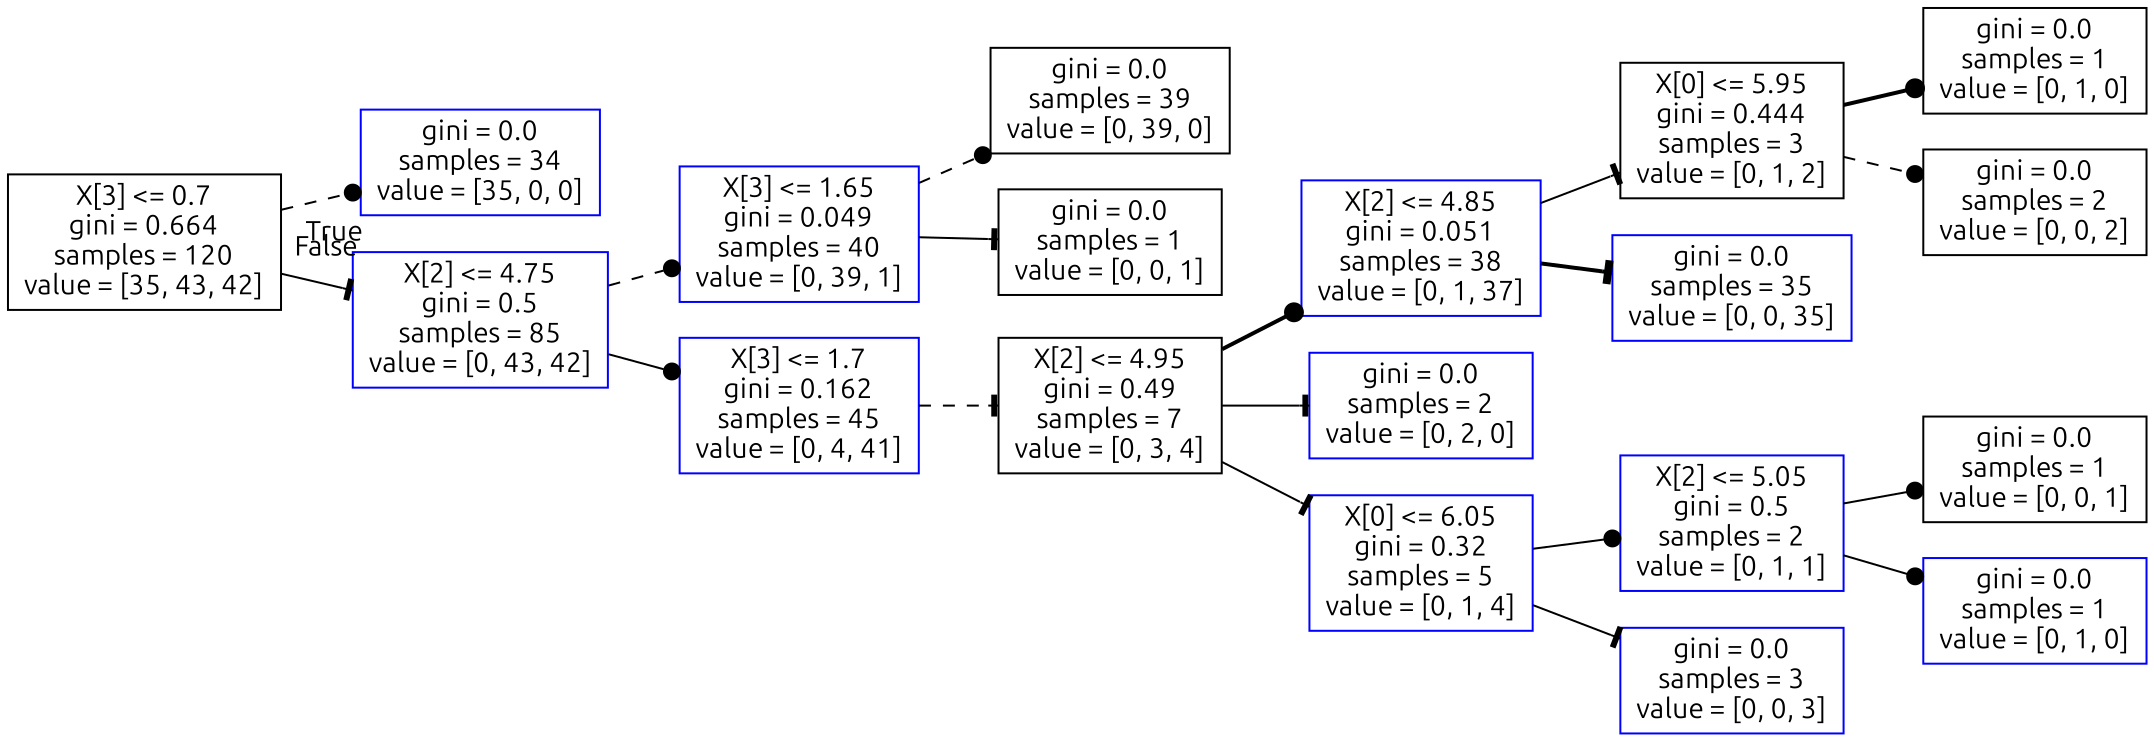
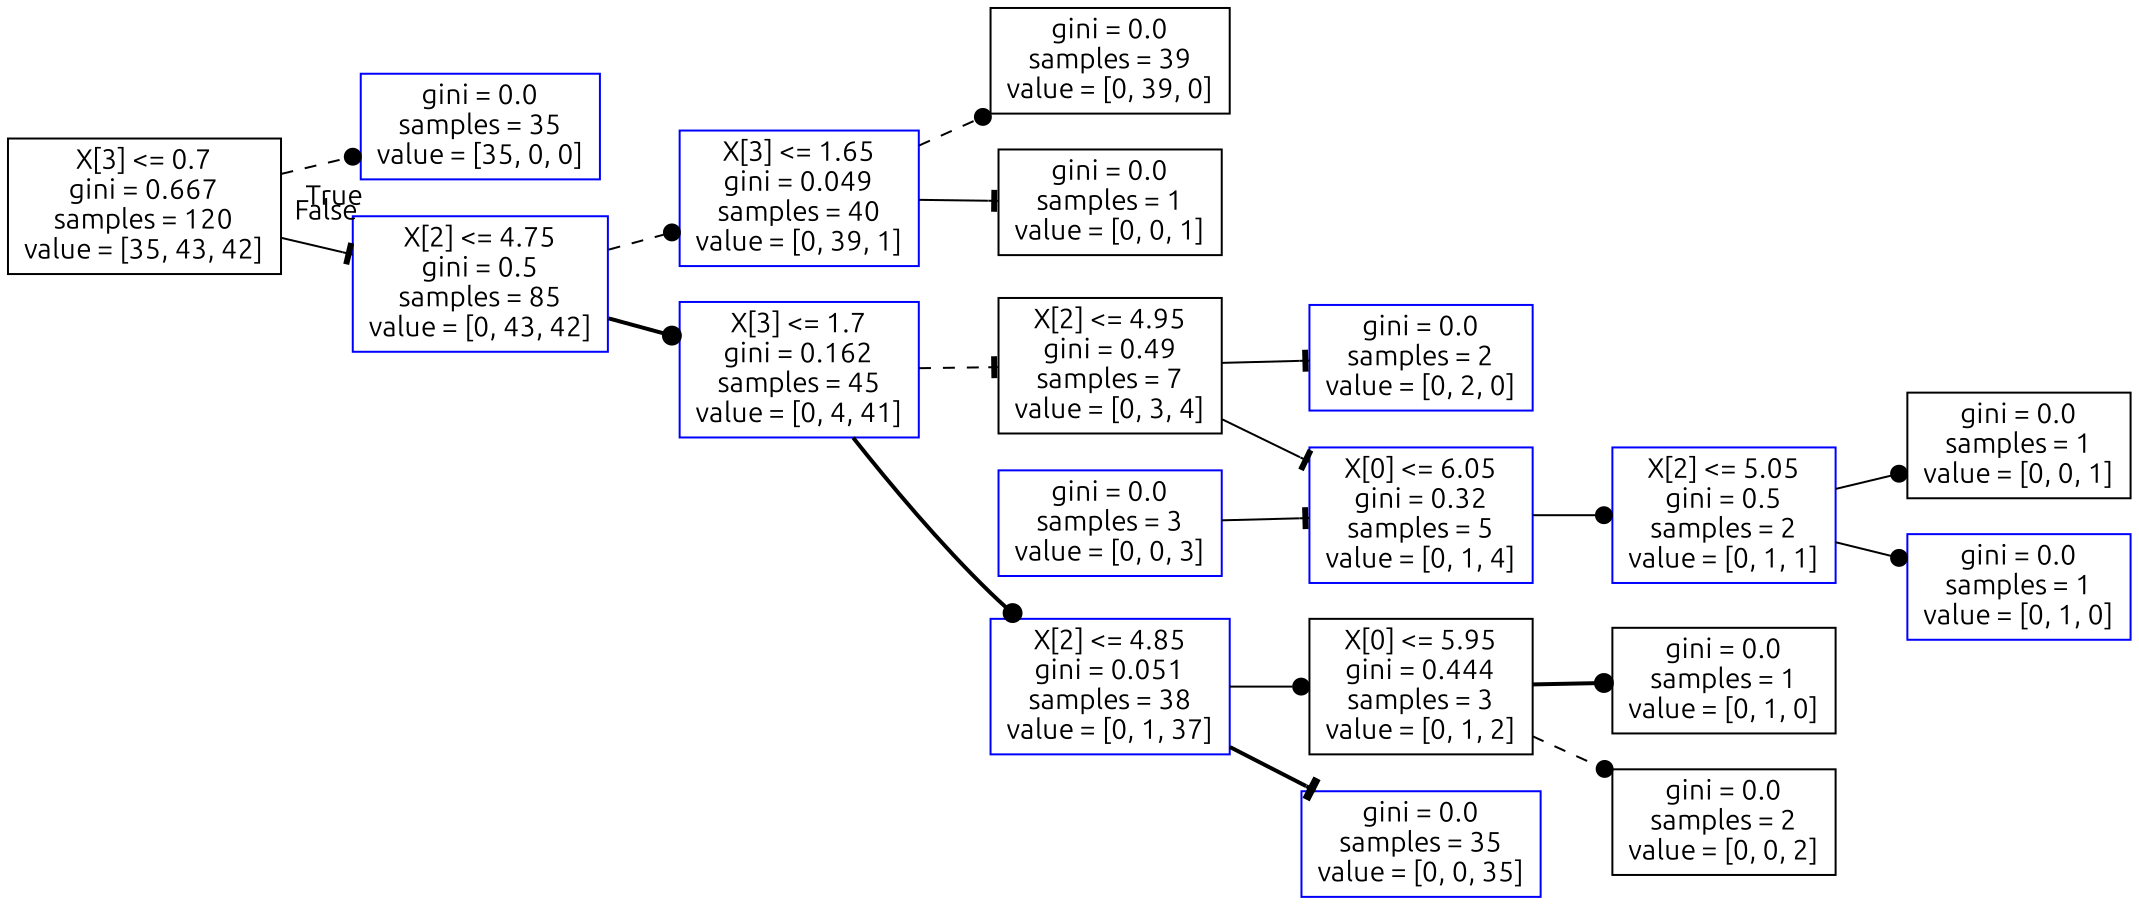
  digraph {
    fontname=Ubuntu
    rankdir=LR
    node [color=blue fontname=Ubuntu shape=box]
    edge [arrowhead=dot fontname=Ubuntu style=solid]
-   n1 [color=black label="X[3] <= 0.7\ngini = 0.664\nsamples = 120\nvalue = [35, 43, 42]"]
-   n2 [label="gini = 0.0\nsamples = 34\nvalue = [35, 0, 0]"]
+   n1 [color=black label="X[3] <= 0.7\ngini = 0.667\nsamples = 120\nvalue = [35, 43, 42]"]
+   n2 [label="gini = 0.0\nsamples = 35\nvalue = [35, 0, 0]"]
    n3 [label="X[2] <= 4.75\ngini = 0.5\nsamples = 85\nvalue = [0, 43, 42]"]
    n4 [label="X[3] <= 1.65\ngini = 0.049\nsamples = 40\nvalue = [0, 39, 1]"]
    n5 [label="X[3] <= 1.7\ngini = 0.162\nsamples = 45\nvalue = [0, 4, 41]"]
    n6 [color=black label="gini = 0.0\nsamples = 39\nvalue = [0, 39, 0]"]
    n7 [color=black label="gini = 0.0\nsamples = 1\nvalue = [0, 0, 1]"]
    n8 [color=black label="X[2] <= 4.95\ngini = 0.49\nsamples = 7\nvalue = [0, 3, 4]"]
    n9 [label="X[2] <= 4.85\ngini = 0.051\nsamples = 38\nvalue = [0, 1, 37]"]
    n10 [label="gini = 0.0\nsamples = 2\nvalue = [0, 2, 0]"]
    n11 [label="X[0] <= 6.05\ngini = 0.32\nsamples = 5\nvalue = [0, 1, 4]"]
    n12 [color=black label="X[0] <= 5.95\ngini = 0.444\nsamples = 3\nvalue = [0, 1, 2]"]
    n13 [label="gini = 0.0\nsamples = 35\nvalue = [0, 0, 35]"]
    n14 [label="X[2] <= 5.05\ngini = 0.5\nsamples = 2\nvalue = [0, 1, 1]"]
    n15 [label="gini = 0.0\nsamples = 3\nvalue = [0, 0, 3]"]
    n16 [color=black label="gini = 0.0\nsamples = 1\nvalue = [0, 0, 1]"]
    n17 [label="gini = 0.0\nsamples = 1\nvalue = [0, 1, 0]"]
    n18 [color=black label="gini = 0.0\nsamples = 1\nvalue = [0, 1, 0]"]
    n19 [color=black label="gini = 0.0\nsamples = 2\nvalue = [0, 0, 2]"]
    n1 -> n2 [headlabel=True labelangle=45 labeldistance=2.5 style=dashed]
    n1 -> n3 [arrowhead=tee headlabel=False labelangle=-45 labeldistance=2.5]
    n3 -> n4 [style=dashed]
-   n3 -> n5
+   n3 -> n5 [style=bold]
    n4 -> n6 [style=dashed]
    n4 -> n7 [arrowhead=tee]
    n5 -> n8 [arrowhead=tee style=dashed]
-   n8 -> n9 [style=bold]
+   n5 -> n9 [style=bold]
    n8 -> n10 [arrowhead=tee]
    n8 -> n11 [arrowhead=tee]
-   n9 -> n12 [arrowhead=tee]
+   n9 -> n12
    n9 -> n13 [arrowhead=tee style=bold]
    n11 -> n14
-   n11 -> n15 [arrowhead=tee]
+   n15 -> n11 [arrowhead=tee]
    n12 -> n18 [style=bold]
    n12 -> n19 [style=dashed]
    n14 -> n16
    n14 -> n17
  }
